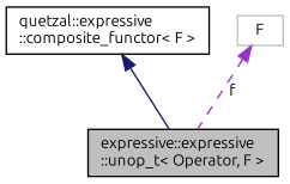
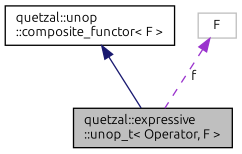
  digraph {
    fontname=Ubuntu
    node [color=black fillcolor=white fontname=Ubuntu fontsize=10 shape=record style=filled]
    edge [dir=back fontname=Ubuntu fontsize=10 labelfontname=Helvetica labelfontsize=10]
-   n1 [fillcolor=grey75 fontcolor=black height=0.2 label="expressive::expressive\l::unop_t\< Operator, F \>" width=0.4]
-   n2 [height=0.2 label="quetzal::expressive\l::composite_functor\< F \>" width=0.4]
+   n1 [fillcolor=grey75 fontcolor=black height=0.2 label="quetzal::expressive\l::unop_t\< Operator, F \>" width=0.4]
+   n2 [height=0.2 label="quetzal::unop\l::composite_functor\< F \>" width=0.4]
    n3 [color=grey75 height=0.2 label=F width=0.4]
    n2 -> n1 [color=midnightblue style=solid]
    n3 -> n1 [color=darkorchid3 label=" f" style=dashed]
  }
